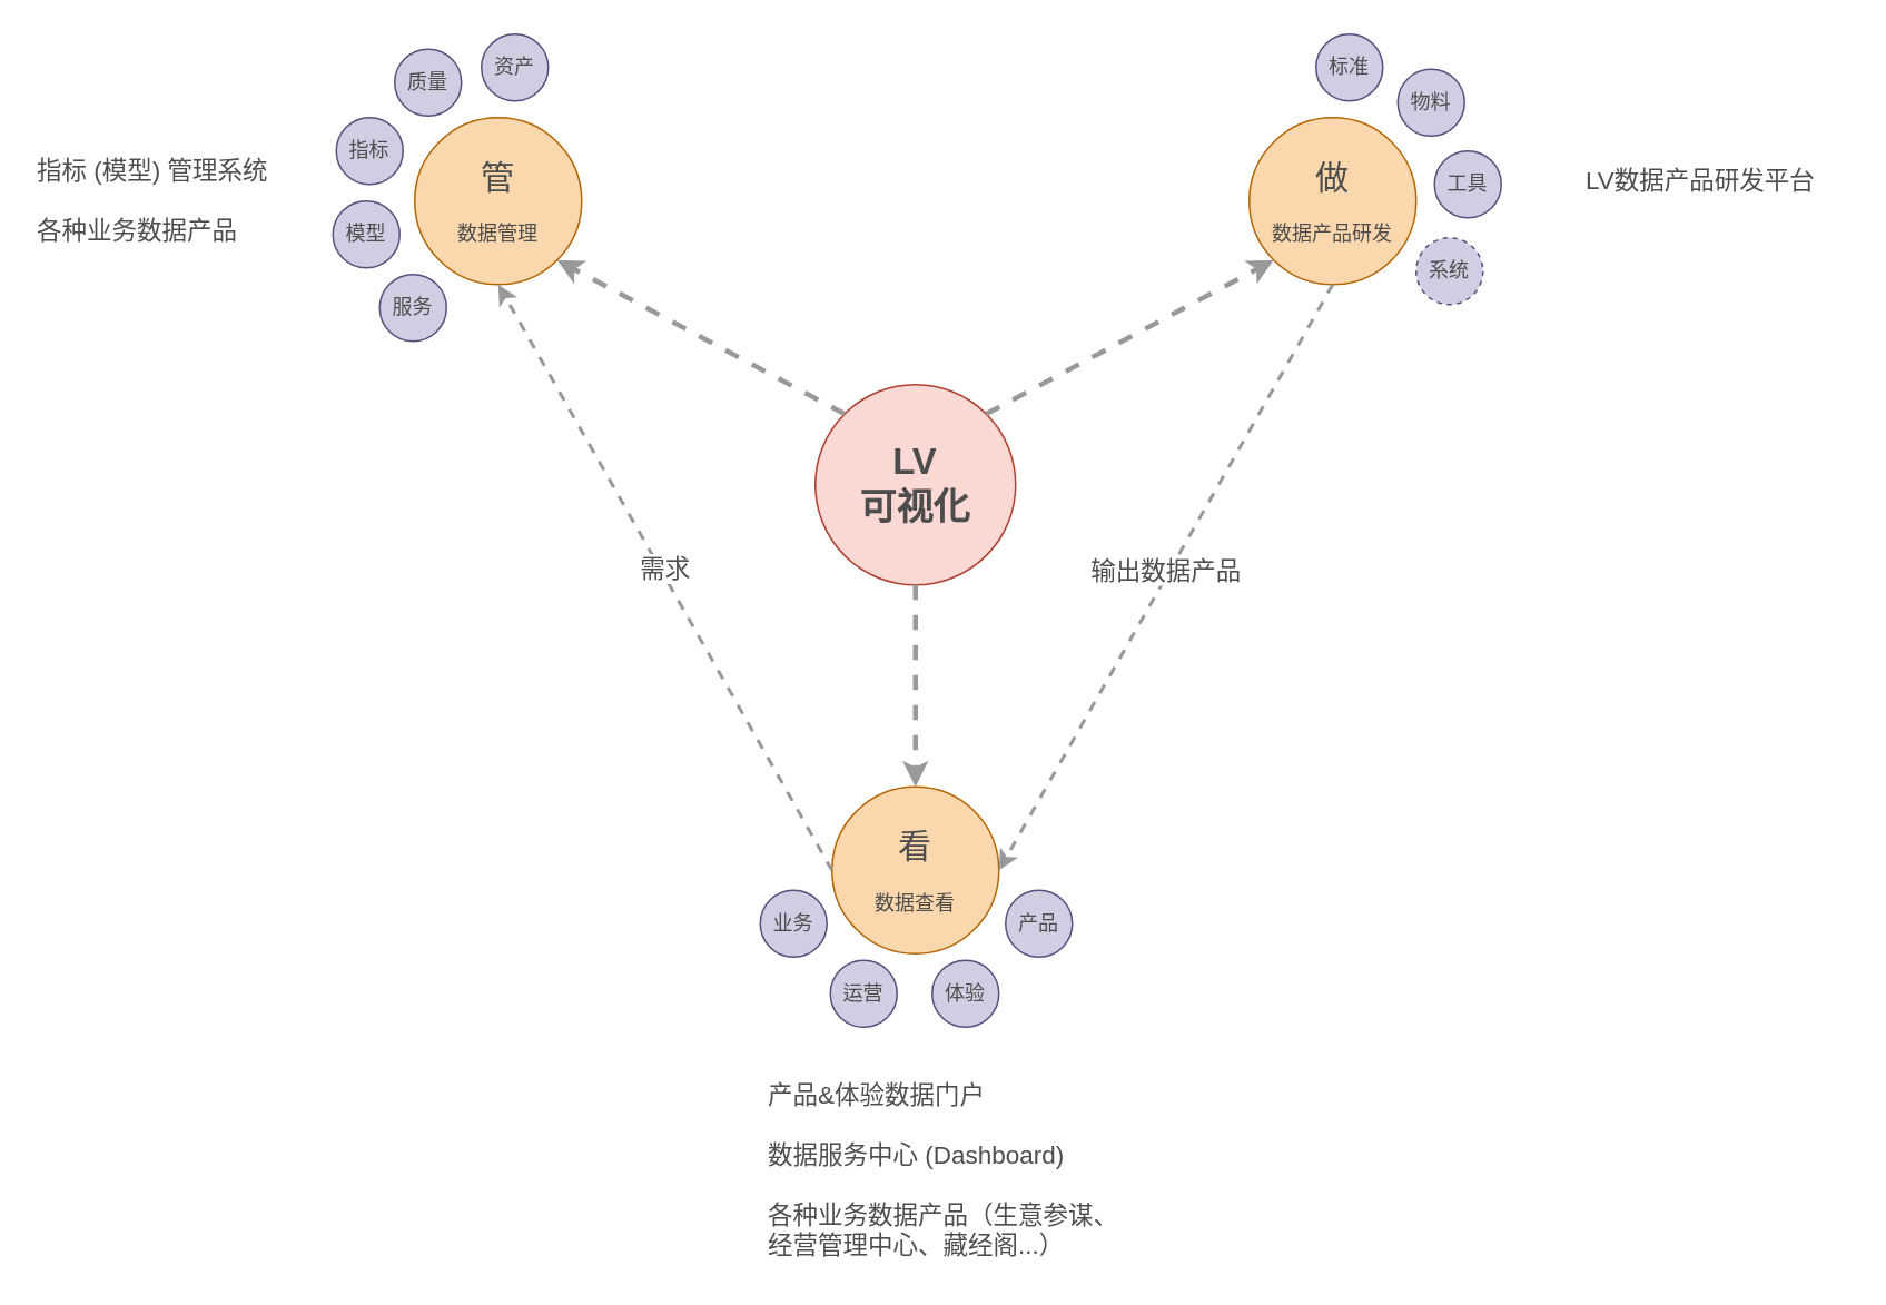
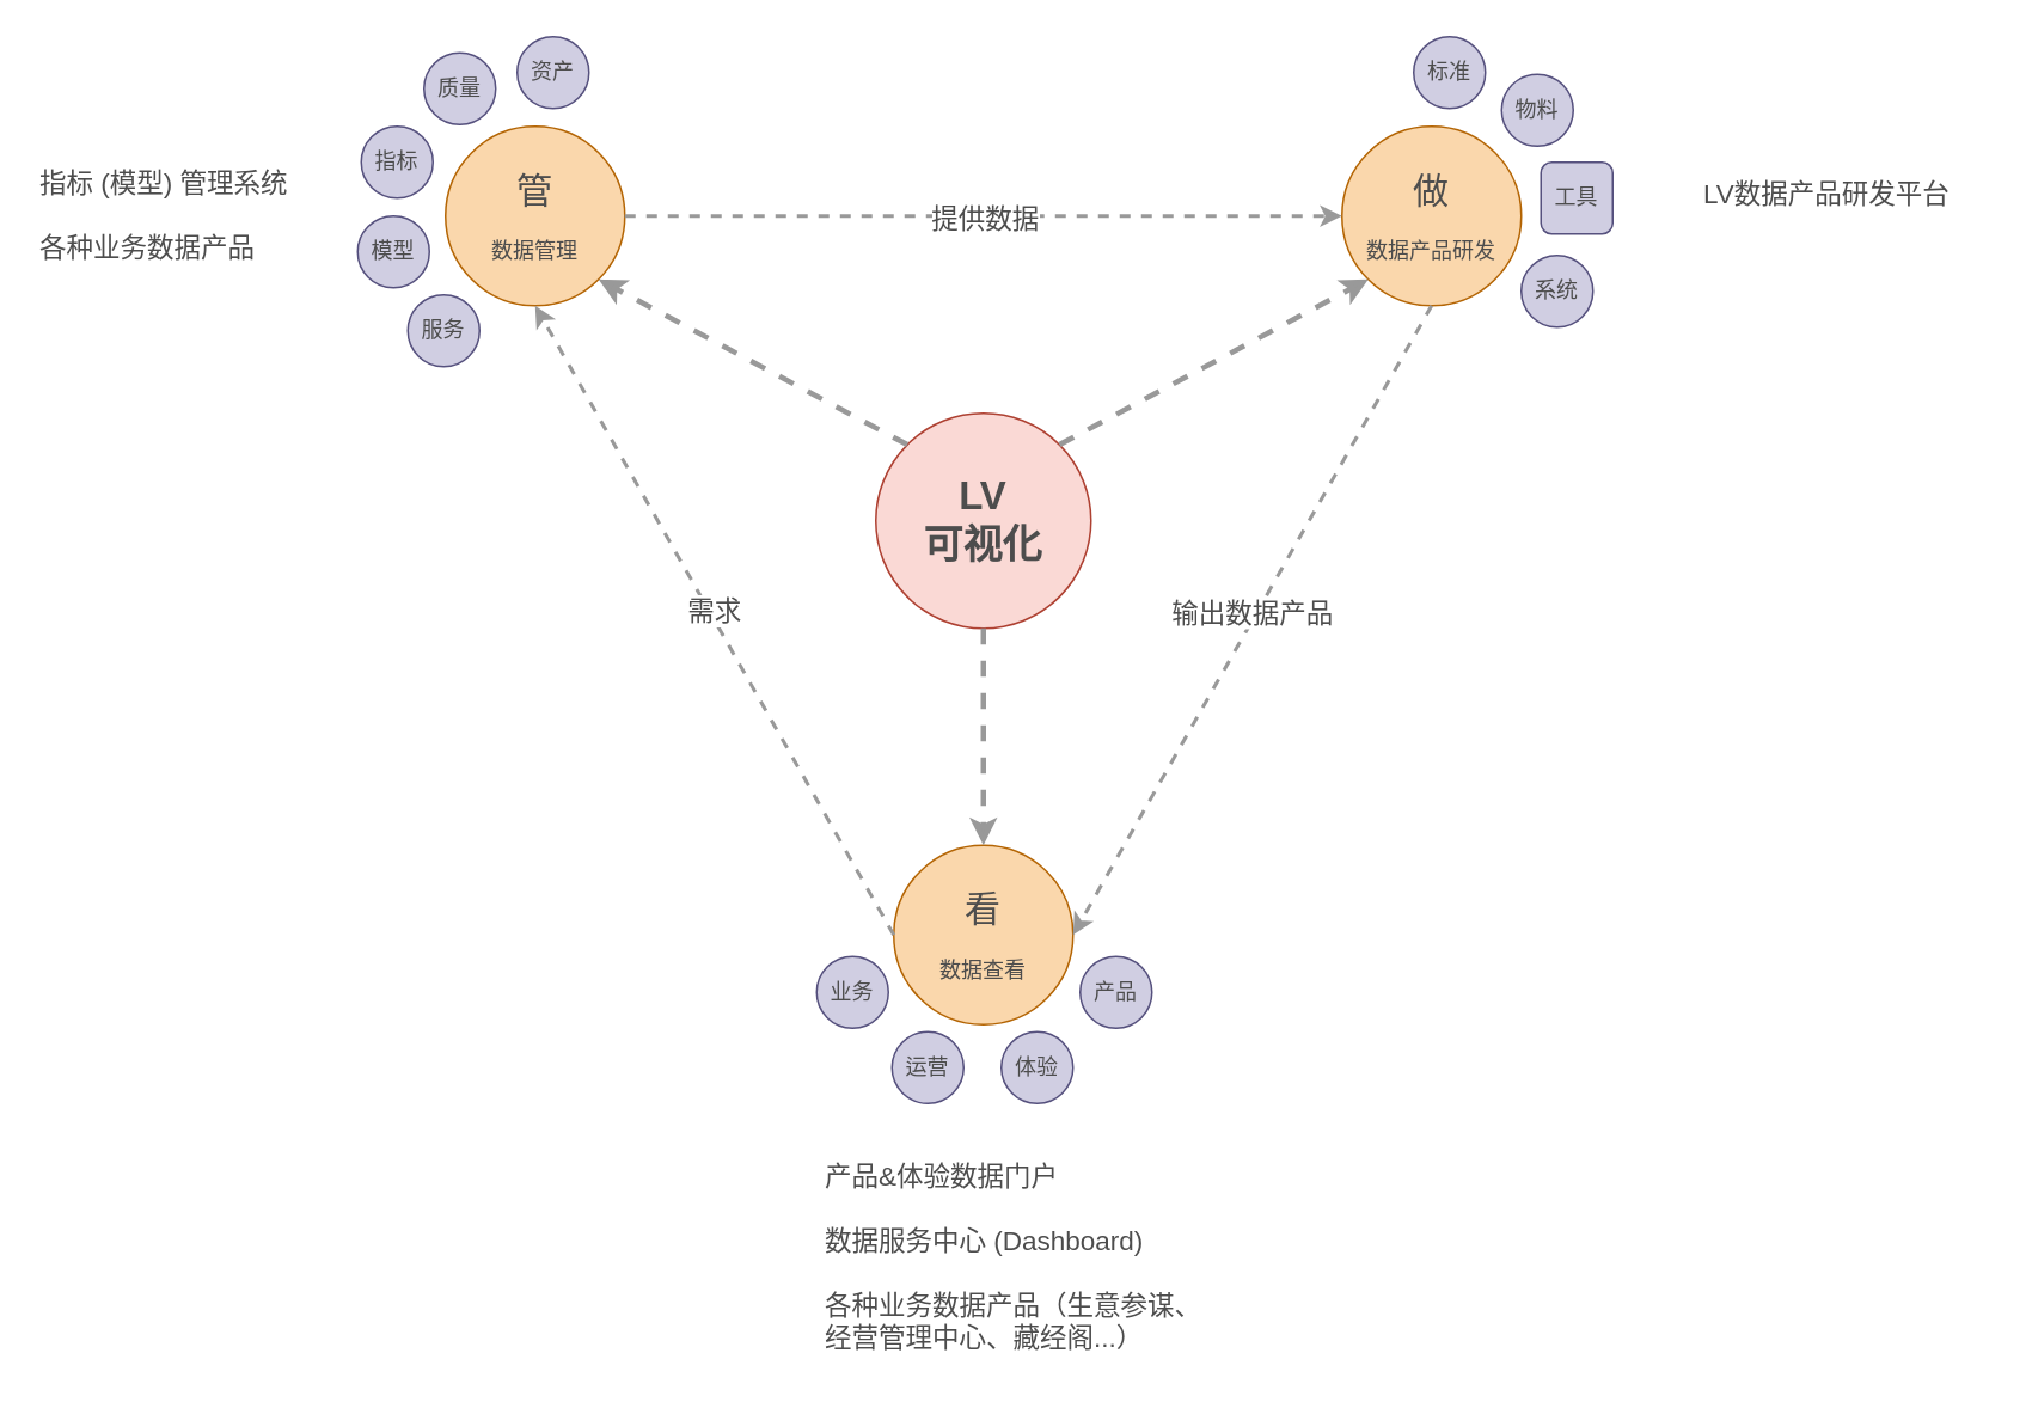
  <mxCell id="0" />
  <mxCell id="1" parent="0" />
  <mxCell id="2" value="LV&lt;br&gt;可视化" style="ellipse;whiteSpace=wrap;html=1;aspect=fixed;fontSize=22;fontStyle=1;fillColor=#fad9d5;strokeColor=#ae4132;fontColor=#4D4D4D;" parent="1" vertex="1"><mxGeometry x="488" y="230" width="120" height="120" as="geometry" /></mxCell>
  <mxCell id="3" value="&lt;font style=&quot;font-size: 20px&quot;&gt;管&lt;/font&gt;&lt;br&gt;&lt;br&gt;数据管理" style="ellipse;whiteSpace=wrap;html=1;aspect=fixed;fillColor=#fad7ac;strokeColor=#b46504;fontColor=#4D4D4D;" parent="1" vertex="1"><mxGeometry x="248" y="70" width="100" height="100" as="geometry" /></mxCell>
  <mxCell id="4" value="&lt;font style=&quot;font-size: 20px&quot;&gt;做&lt;/font&gt;&lt;br&gt;&lt;br&gt;数据产品研发" style="ellipse;whiteSpace=wrap;html=1;aspect=fixed;fillColor=#fad7ac;strokeColor=#b46504;fontColor=#4D4D4D;" parent="1" vertex="1"><mxGeometry x="748" y="70" width="100" height="100" as="geometry" /></mxCell>
  <mxCell id="5" value="&lt;span style=&quot;font-size: 20px&quot;&gt;看&lt;/span&gt;&lt;br&gt;&lt;br&gt;数据查看" style="ellipse;whiteSpace=wrap;html=1;aspect=fixed;fillColor=#fad7ac;strokeColor=#b46504;fontColor=#4D4D4D;" parent="1" vertex="1"><mxGeometry x="498" y="471" width="100" height="100" as="geometry" /></mxCell>
  <mxCell id="6" value="" style="endArrow=classic;html=1;fontSize=22;fontColor=#4D4D4D;entryX=1;entryY=1;entryDx=0;entryDy=0;strokeWidth=3;strokeColor=#999999;dashed=1;exitX=0;exitY=0;exitDx=0;exitDy=0;" edge="1" parent="1" source="2" target="3"><mxGeometry width="50" height="50" relative="1" as="geometry"><mxPoint x="499" y="270" as="sourcePoint" /><mxPoint x="368" y="590" as="targetPoint" /></mxGeometry></mxCell>
  <mxCell id="7" value="" style="endArrow=classic;html=1;fontSize=22;fontColor=#4D4D4D;entryX=0;entryY=1;entryDx=0;entryDy=0;exitX=1;exitY=0;exitDx=0;exitDy=0;strokeWidth=3;strokeColor=#999999;dashed=1;" edge="1" parent="1" source="2" target="4"><mxGeometry width="50" height="50" relative="1" as="geometry"><mxPoint x="318" y="640" as="sourcePoint" /><mxPoint x="368" y="590" as="targetPoint" /></mxGeometry></mxCell>
  <mxCell id="8" value="" style="endArrow=classic;html=1;fontSize=22;fontColor=#4D4D4D;entryX=0.5;entryY=0;entryDx=0;entryDy=0;exitX=0.5;exitY=1;exitDx=0;exitDy=0;strokeWidth=3;strokeColor=#999999;dashed=1;" edge="1" parent="1" source="2" target="5"><mxGeometry width="50" height="50" relative="1" as="geometry"><mxPoint x="318" y="640" as="sourcePoint" /><mxPoint x="368" y="590" as="targetPoint" /></mxGeometry></mxCell>
  <mxCell id="9" value="资产" style="ellipse;whiteSpace=wrap;html=1;aspect=fixed;fontSize=12;align=center;fillColor=#d0cee2;strokeColor=#56517e;fontColor=#4D4D4D;" vertex="1" parent="1"><mxGeometry x="288" y="20" width="40" height="40" as="geometry" /></mxCell>
  <mxCell id="10" value="质量" style="ellipse;whiteSpace=wrap;html=1;aspect=fixed;fontSize=12;align=center;fillColor=#d0cee2;strokeColor=#56517e;fontColor=#4D4D4D;" vertex="1" parent="1"><mxGeometry x="236" y="29" width="40" height="40" as="geometry" /></mxCell>
  <mxCell id="11" value="指标" style="ellipse;whiteSpace=wrap;html=1;aspect=fixed;fontSize=12;align=center;fillColor=#d0cee2;strokeColor=#56517e;fontColor=#4D4D4D;" vertex="1" parent="1"><mxGeometry x="201" y="70" width="40" height="40" as="geometry" /></mxCell>
  <mxCell id="12" value="模型" style="ellipse;whiteSpace=wrap;html=1;aspect=fixed;fontSize=12;align=center;fillColor=#d0cee2;strokeColor=#56517e;fontColor=#4D4D4D;" vertex="1" parent="1"><mxGeometry x="199" y="120" width="40" height="40" as="geometry" /></mxCell>
  <mxCell id="13" value="服务" style="ellipse;whiteSpace=wrap;html=1;aspect=fixed;fontSize=12;align=center;fillColor=#d0cee2;strokeColor=#56517e;fontColor=#4D4D4D;" vertex="1" parent="1"><mxGeometry x="227" y="164" width="40" height="40" as="geometry" /></mxCell>
  <mxCell id="14" value="标准" style="ellipse;whiteSpace=wrap;html=1;aspect=fixed;fontSize=12;align=center;fillColor=#d0cee2;strokeColor=#56517e;fontColor=#4D4D4D;" vertex="1" parent="1"><mxGeometry x="788" y="20" width="40" height="40" as="geometry" /></mxCell>
  <mxCell id="15" value="物料" style="ellipse;whiteSpace=wrap;html=1;aspect=fixed;fontSize=12;align=center;fillColor=#d0cee2;strokeColor=#56517e;fontColor=#4D4D4D;" vertex="1" parent="1"><mxGeometry x="837" y="41" width="40" height="40" as="geometry" /></mxCell>
- <mxCell id="16" value="工具" style="ellipse;whiteSpace=wrap;html=1;aspect=fixed;fontSize=12;align=center;fillColor=#d0cee2;strokeColor=#56517e;fontColor=#4D4D4D;" vertex="1" parent="1"><mxGeometry x="859" y="90" width="40" height="40" as="geometry" /></mxCell>
- <mxCell id="17" value="系统" style="ellipse;whiteSpace=wrap;html=1;aspect=fixed;fontSize=12;align=center;fillColor=#d0cee2;strokeColor=#56517e;fontColor=#4D4D4D;dashed=1;" vertex="1" parent="1"><mxGeometry x="848" y="142" width="40" height="40" as="geometry" /></mxCell>
+ <mxCell id="16" value="工具" style="whiteSpace=wrap;html=1;aspect=fixed;fontSize=12;align=center;fillColor=#d0cee2;strokeColor=#56517e;fontColor=#4D4D4D;rounded=1;" vertex="1" parent="1"><mxGeometry x="859" y="90" width="40" height="40" as="geometry" /></mxCell>
+ <mxCell id="17" value="系统" style="ellipse;whiteSpace=wrap;html=1;aspect=fixed;fontSize=12;align=center;fillColor=#d0cee2;strokeColor=#56517e;fontColor=#4D4D4D;" vertex="1" parent="1"><mxGeometry x="848" y="142" width="40" height="40" as="geometry" /></mxCell>
  <mxCell id="18" value="业务" style="ellipse;whiteSpace=wrap;html=1;aspect=fixed;fontSize=12;align=center;fillColor=#d0cee2;strokeColor=#56517e;fontColor=#4D4D4D;" vertex="1" parent="1"><mxGeometry x="455" y="533" width="40" height="40" as="geometry" /></mxCell>
  <mxCell id="19" value="体验" style="ellipse;whiteSpace=wrap;html=1;aspect=fixed;fontSize=12;align=center;fillColor=#d0cee2;strokeColor=#56517e;fontColor=#4D4D4D;" vertex="1" parent="1"><mxGeometry x="558" y="575" width="40" height="40" as="geometry" /></mxCell>
  <mxCell id="20" value="产品" style="ellipse;whiteSpace=wrap;html=1;aspect=fixed;fontSize=12;align=center;fillColor=#d0cee2;strokeColor=#56517e;fontColor=#4D4D4D;" vertex="1" parent="1"><mxGeometry x="602" y="533" width="40" height="40" as="geometry" /></mxCell>
  <mxCell id="21" value="运营" style="ellipse;whiteSpace=wrap;html=1;aspect=fixed;fontSize=12;align=center;fillColor=#d0cee2;strokeColor=#56517e;fontColor=#4D4D4D;" vertex="1" parent="1"><mxGeometry x="497" y="575" width="40" height="40" as="geometry" /></mxCell>
  <mxCell id="22" value="指标 (模型) 管理系统&lt;br style=&quot;font-size: 15px;&quot;&gt;&lt;br style=&quot;font-size: 15px;&quot;&gt;各种业务数据产品" style="text;html=1;strokeColor=none;fillColor=none;align=left;verticalAlign=middle;whiteSpace=wrap;rounded=0;fontSize=15;fontColor=#4D4D4D;" vertex="1" parent="1"><mxGeometry x="20" y="84" width="160" height="70" as="geometry" /></mxCell>
  <mxCell id="23" value="LV数据产品研发平台" style="text;html=1;strokeColor=none;fillColor=none;align=left;verticalAlign=middle;whiteSpace=wrap;rounded=0;fontSize=15;fontColor=#4D4D4D;" vertex="1" parent="1"><mxGeometry x="948" y="91" width="160" height="31" as="geometry" /></mxCell>
  <mxCell id="24" value="产品&amp;amp;体验数据门户&lt;br&gt;&lt;br&gt;数据服务中心 (Dashboard)&lt;br&gt;&lt;br&gt;各种业务数据产品（生意参谋、经营管理中心、藏经阁...）" style="text;html=1;strokeColor=none;fillColor=none;align=left;verticalAlign=middle;whiteSpace=wrap;rounded=0;fontSize=15;fontColor=#4D4D4D;" vertex="1" parent="1"><mxGeometry x="458" y="640" width="220" height="120" as="geometry" /></mxCell>
+ <mxCell id="25" value="" style="endArrow=classic;html=1;dashed=1;strokeColor=#999999;strokeWidth=2;fontSize=15;fontColor=#4D4D4D;entryX=0;entryY=0.5;entryDx=0;entryDy=0;exitX=1;exitY=0.5;exitDx=0;exitDy=0;" edge="1" parent="1" source="3" target="4"><mxGeometry width="50" height="50" relative="1" as="geometry"><mxPoint x="198" y="700" as="sourcePoint" /><mxPoint x="248" y="650" as="targetPoint" /></mxGeometry></mxCell>
+ <mxCell id="26" value="提供数据" style="text;html=1;resizable=0;points=[];align=center;verticalAlign=middle;labelBackgroundColor=#ffffff;fontSize=15;fontColor=#4D4D4D;" vertex="1" connectable="0" parent="25"><mxGeometry x="-0.198" y="1" relative="1" as="geometry"><mxPoint x="40" y="1" as="offset" /></mxGeometry></mxCell>
  <mxCell id="27" value="" style="endArrow=classic;html=1;dashed=1;strokeColor=#999999;strokeWidth=2;fontSize=15;fontColor=#4D4D4D;entryX=1;entryY=0.5;entryDx=0;entryDy=0;exitX=0.5;exitY=1;exitDx=0;exitDy=0;" edge="1" parent="1" source="4" target="5"><mxGeometry width="50" height="50" relative="1" as="geometry"><mxPoint x="396" y="130" as="sourcePoint" /><mxPoint x="718" y="129" as="targetPoint" /></mxGeometry></mxCell>
  <mxCell id="28" value="输出数据产品" style="text;html=1;resizable=0;points=[];align=center;verticalAlign=middle;labelBackgroundColor=#ffffff;fontSize=15;fontColor=#4D4D4D;" vertex="1" connectable="0" parent="27"><mxGeometry x="0.089" y="-2" relative="1" as="geometry"><mxPoint x="10.5" y="-20" as="offset" /></mxGeometry></mxCell>
  <mxCell id="29" value="" style="endArrow=classic;html=1;dashed=1;strokeColor=#999999;strokeWidth=2;fontSize=15;fontColor=#4D4D4D;entryX=0.5;entryY=1;entryDx=0;entryDy=0;exitX=0;exitY=0.5;exitDx=0;exitDy=0;" edge="1" parent="1" source="5" target="3"><mxGeometry width="50" height="50" relative="1" as="geometry"><mxPoint x="808" y="180" as="sourcePoint" /><mxPoint x="608" y="550" as="targetPoint" /></mxGeometry></mxCell>
  <mxCell id="30" value="需求" style="text;html=1;resizable=0;points=[];align=center;verticalAlign=middle;labelBackgroundColor=#ffffff;fontSize=15;fontColor=#4D4D4D;" vertex="1" connectable="0" parent="29"><mxGeometry x="0.089" y="-2" relative="1" as="geometry"><mxPoint x="7" y="11" as="offset" /></mxGeometry></mxCell>
